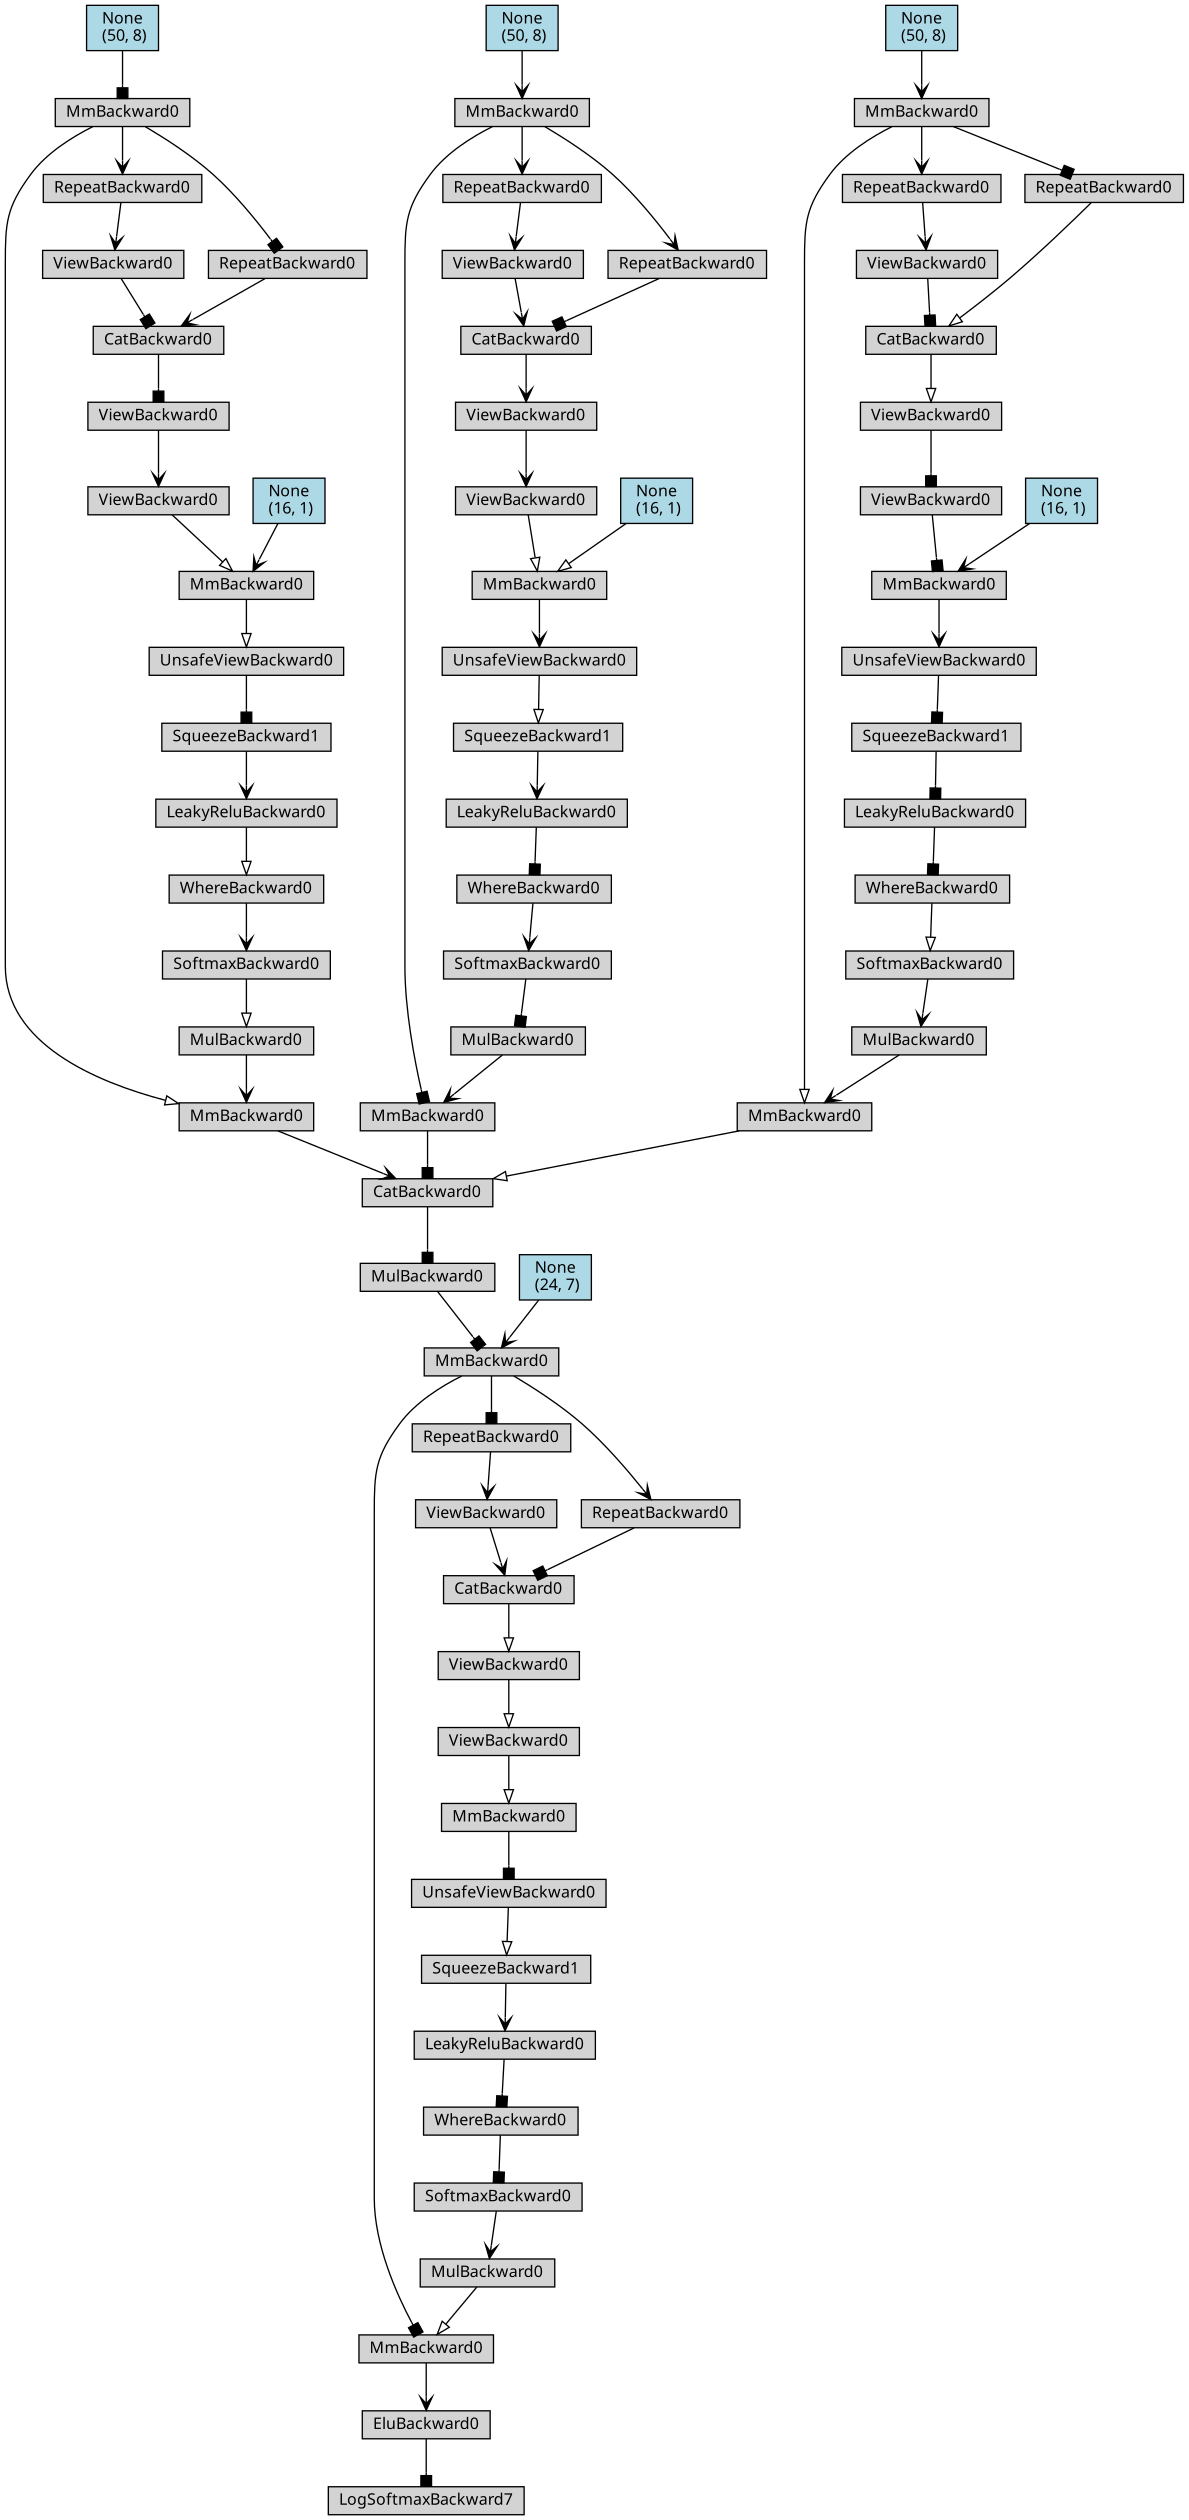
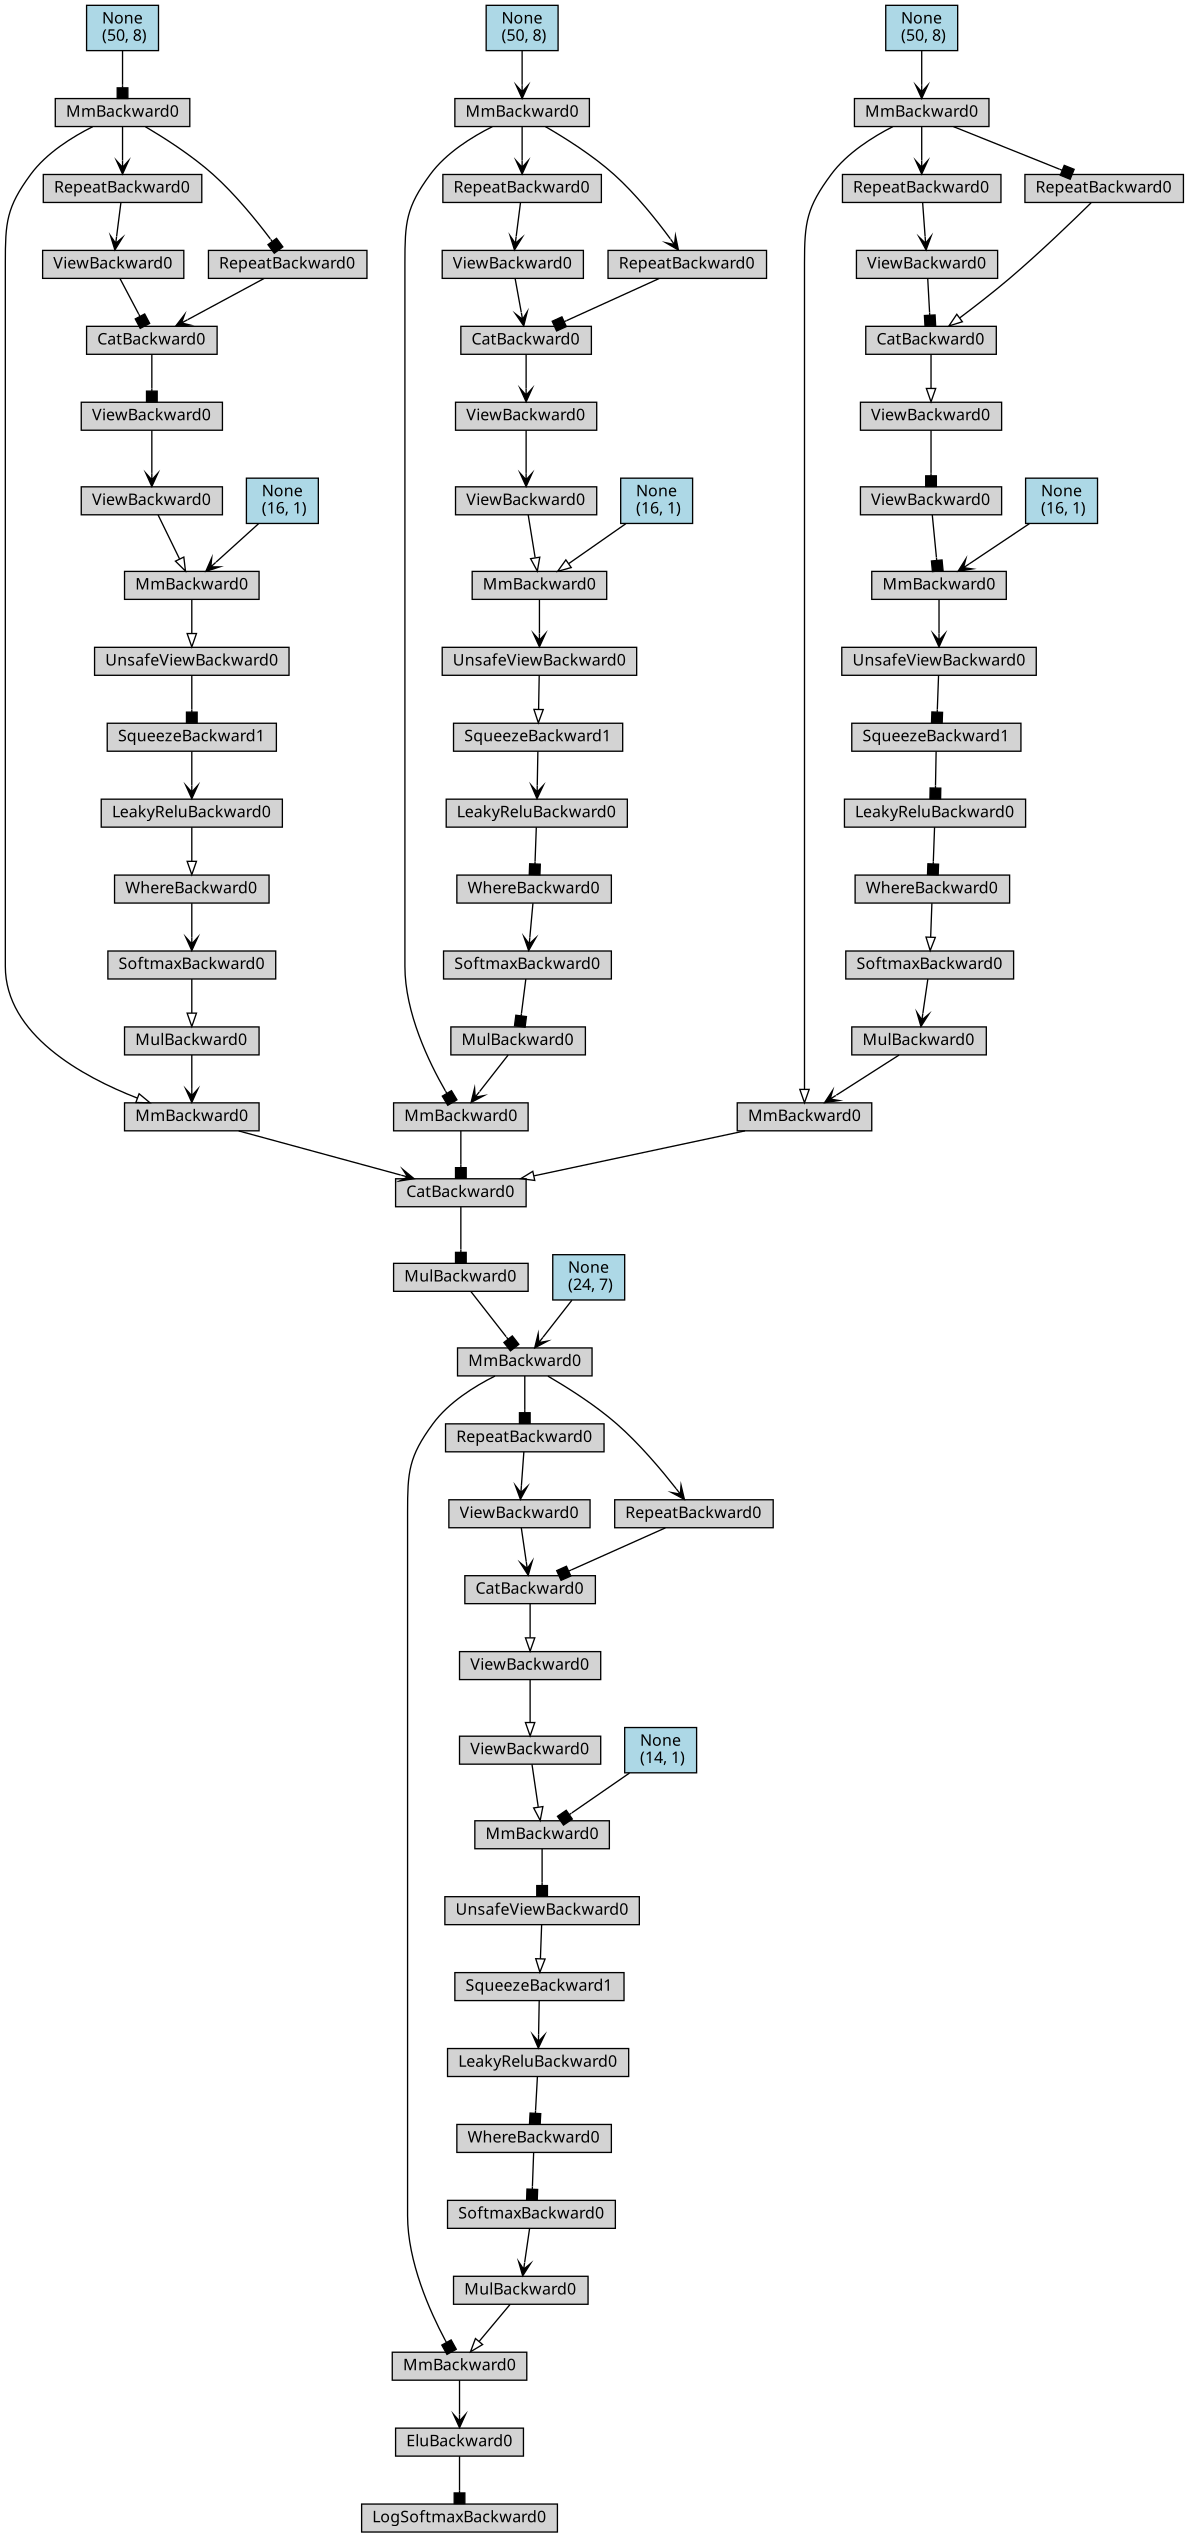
  digraph {
    fontname="Noto Sans"
    node [align=left fontname="Noto Sans" fontsize=12 ranksep=0.1 shape=box style=filled]
    edge [arrowhead=vee fontname="Noto Sans"]
-   n1 [height=0.2 label=LogSoftmaxBackward7]
+   n1 [height=0.2 label=LogSoftmaxBackward0]
    n2 [height=0.2 label=EluBackward0]
    n3 [height=0.2 label=MmBackward0]
    n4 [height=0.2 label=MulBackward0]
    n5 [height=0.2 label=SoftmaxBackward0]
    n6 [height=0.2 label=WhereBackward0]
    n7 [height=0.2 label=LeakyReluBackward0]
    n8 [height=0.2 label=SqueezeBackward1]
    n9 [height=0.2 label=UnsafeViewBackward0]
    n10 [height=0.2 label=MmBackward0]
    n11 [height=0.2 label=ViewBackward0]
    n12 [height=0.2 label=ViewBackward0]
    n13 [height=0.2 label=CatBackward0]
    n14 [height=0.2 label=ViewBackward0]
    n15 [height=0.2 label=RepeatBackward0]
    n16 [height=0.2 label=MmBackward0]
    n17 [height=0.2 label=RepeatBackward0]
    n18 [height=0.2 label=MulBackward0]
    n19 [height=0.2 label=CatBackward0]
    n20 [height=0.2 label=MmBackward0]
    n21 [height=0.2 label=MulBackward0]
    n22 [height=0.2 label=SoftmaxBackward0]
    n23 [height=0.2 label=WhereBackward0]
    n24 [height=0.2 label=LeakyReluBackward0]
    n25 [height=0.2 label=SqueezeBackward1]
    n26 [height=0.2 label=UnsafeViewBackward0]
    n27 [height=0.2 label=MmBackward0]
    n28 [height=0.2 label=ViewBackward0]
    n29 [height=0.2 label=ViewBackward0]
    n30 [height=0.2 label=CatBackward0]
    n31 [height=0.2 label=ViewBackward0]
    n32 [height=0.2 label=RepeatBackward0]
    n33 [height=0.2 label=MmBackward0]
    n34 [height=0.2 label=RepeatBackward0]
    n35 [fillcolor=lightblue height=0.2 label="None\n (50, 8)"]
    n36 [fillcolor=lightblue height=0.2 label="None\n (16, 1)"]
    n37 [height=0.2 label=MmBackward0]
    n38 [height=0.2 label=MulBackward0]
    n39 [height=0.2 label=SoftmaxBackward0]
    n40 [height=0.2 label=WhereBackward0]
    n41 [height=0.2 label=LeakyReluBackward0]
    n42 [height=0.2 label=SqueezeBackward1]
    n43 [height=0.2 label=UnsafeViewBackward0]
    n44 [height=0.2 label=MmBackward0]
    n45 [height=0.2 label=ViewBackward0]
    n46 [height=0.2 label=ViewBackward0]
    n47 [height=0.2 label=CatBackward0]
    n48 [height=0.2 label=ViewBackward0]
    n49 [height=0.2 label=RepeatBackward0]
    n50 [height=0.2 label=MmBackward0]
    n51 [height=0.2 label=RepeatBackward0]
    n52 [fillcolor=lightblue height=0.2 label="None\n (50, 8)"]
    n53 [fillcolor=lightblue height=0.2 label="None\n (16, 1)"]
    n54 [height=0.2 label=MmBackward0]
    n55 [height=0.2 label=MulBackward0]
    n56 [height=0.2 label=SoftmaxBackward0]
    n57 [height=0.2 label=WhereBackward0]
    n58 [height=0.2 label=LeakyReluBackward0]
    n59 [height=0.2 label=SqueezeBackward1]
    n60 [height=0.2 label=UnsafeViewBackward0]
    n61 [height=0.2 label=MmBackward0]
    n62 [height=0.2 label=ViewBackward0]
    n63 [height=0.2 label=ViewBackward0]
    n64 [height=0.2 label=CatBackward0]
    n65 [height=0.2 label=ViewBackward0]
    n66 [height=0.2 label=RepeatBackward0]
    n67 [height=0.2 label=MmBackward0]
    n68 [height=0.2 label=RepeatBackward0]
    n69 [fillcolor=lightblue height=0.2 label="None\n (50, 8)"]
    n70 [fillcolor=lightblue height=0.2 label="None\n (16, 1)"]
    n71 [fillcolor=lightblue height=0.2 label="None\n (24, 7)"]
+   n72 [fillcolor=lightblue height=0.2 label="None\n (14, 1)"]
    n2 -> n1 [arrowhead=box]
    n3 -> n2
    n4 -> n3 [arrowhead=onormal]
    n5 -> n4
    n6 -> n5 [arrowhead=box]
    n7 -> n6 [arrowhead=box]
    n8 -> n7
    n9 -> n8 [arrowhead=onormal]
    n10 -> n9 [arrowhead=box]
    n11 -> n10 [arrowhead=onormal]
    n12 -> n11 [arrowhead=onormal]
    n13 -> n12 [arrowhead=onormal]
    n14 -> n13
    n15 -> n14
    n16 -> n3 [arrowhead=box]
    n16 -> n15 [arrowhead=box]
    n16 -> n17
    n17 -> n13 [arrowhead=box]
    n18 -> n16 [arrowhead=box]
    n19 -> n18 [arrowhead=box]
    n20 -> n19
    n21 -> n20
    n22 -> n21 [arrowhead=onormal]
    n23 -> n22
    n24 -> n23 [arrowhead=onormal]
    n25 -> n24
    n26 -> n25 [arrowhead=box]
    n27 -> n26 [arrowhead=onormal]
    n28 -> n27 [arrowhead=onormal]
    n29 -> n28
    n30 -> n29 [arrowhead=box]
    n31 -> n30 [arrowhead=box]
    n32 -> n31
    n33 -> n20 [arrowhead=onormal]
    n33 -> n32
    n33 -> n34 [arrowhead=box]
    n34 -> n30
    n35 -> n33 [arrowhead=box]
    n36 -> n27
    n37 -> n19 [arrowhead=box]
    n38 -> n37
    n39 -> n38 [arrowhead=box]
    n40 -> n39
    n41 -> n40 [arrowhead=box]
    n42 -> n41
    n43 -> n42 [arrowhead=onormal]
    n44 -> n43
    n45 -> n44 [arrowhead=onormal]
    n46 -> n45
    n47 -> n46
    n48 -> n47
    n49 -> n48
    n50 -> n37 [arrowhead=box]
    n50 -> n49
    n50 -> n51
    n51 -> n47 [arrowhead=box]
    n52 -> n50
    n53 -> n44 [arrowhead=onormal]
    n54 -> n19 [arrowhead=onormal]
    n55 -> n54
    n56 -> n55
    n57 -> n56 [arrowhead=onormal]
    n58 -> n57 [arrowhead=box]
    n59 -> n58 [arrowhead=box]
    n60 -> n59 [arrowhead=box]
    n61 -> n60
    n62 -> n61 [arrowhead=box]
    n63 -> n62 [arrowhead=box]
    n64 -> n63 [arrowhead=onormal]
    n65 -> n64 [arrowhead=box]
    n66 -> n65
    n67 -> n54 [arrowhead=onormal]
    n67 -> n66
    n67 -> n68 [arrowhead=box]
    n68 -> n64 [arrowhead=onormal]
    n69 -> n67
    n70 -> n61
    n71 -> n16
+   n72 -> n10 [arrowhead=box]
  }
